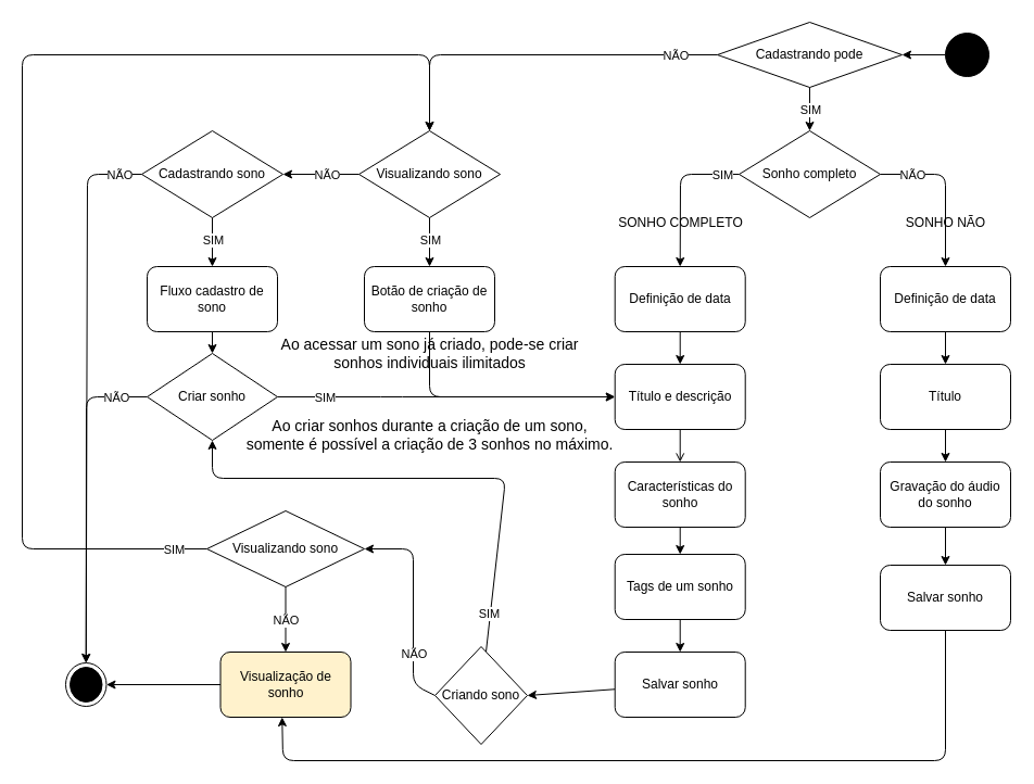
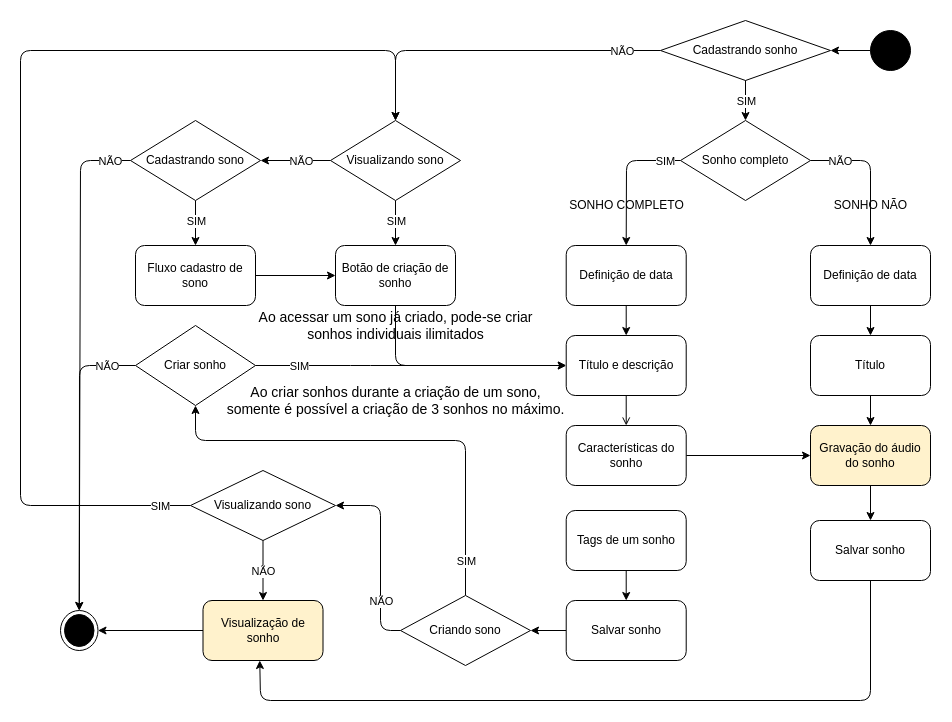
  <mxCell id="0" />
  <mxCell id="1" parent="0" />
  <mxCell id="2" style="edgeStyle=none;html=1;entryX=1;entryY=0.5;entryDx=0;entryDy=0;" parent="1" source="3" target="12" edge="1"><mxGeometry relative="1" as="geometry" /></mxCell>
  <mxCell id="3" value="" style="ellipse;fillColor=strokeColor;" parent="1" vertex="1"><mxGeometry x="870" y="30" width="40" height="40" as="geometry" /></mxCell>
  <mxCell id="4" style="edgeStyle=none;html=1;entryX=0.5;entryY=0;entryDx=0;entryDy=0;endArrow=open;" parent="1" source="5" target="7" edge="1"><mxGeometry relative="1" as="geometry" /></mxCell>
  <mxCell id="5" value="Título e descrição" style="rounded=1;whiteSpace=wrap;html=1;" parent="1" vertex="1"><mxGeometry x="565.71" y="335" width="120" height="60" as="geometry" /></mxCell>
- <mxCell id="6" style="edgeStyle=none;html=1;entryX=0.5;entryY=0;entryDx=0;entryDy=0;" parent="1" source="7" target="16" edge="1"><mxGeometry relative="1" as="geometry"><mxPoint x="625.71" y="515" as="targetPoint" /></mxGeometry></mxCell>
+ <mxCell id="6" style="edgeStyle=none;html=1;" parent="1" source="7" target="33" edge="1"><mxGeometry relative="1" as="geometry"><mxPoint x="625.71" y="515" as="targetPoint" /></mxGeometry></mxCell>
  <mxCell id="7" value="Características do sonho" style="rounded=1;whiteSpace=wrap;html=1;" parent="1" vertex="1"><mxGeometry x="565.71" y="425" width="120" height="60" as="geometry" /></mxCell>
  <mxCell id="8" style="edgeStyle=none;html=1;entryX=0.5;entryY=0;entryDx=0;entryDy=0;" parent="1" source="12" target="24" edge="1"><mxGeometry relative="1" as="geometry"><Array as="points"><mxPoint x="395" y="50" /></Array></mxGeometry></mxCell>
  <mxCell id="9" value="NÃO" style="edgeLabel;html=1;align=center;verticalAlign=middle;resizable=0;points=[];" parent="8" vertex="1" connectable="0"><mxGeometry x="-0.568" y="2" relative="1" as="geometry"><mxPoint x="33" y="-2" as="offset" /></mxGeometry></mxCell>
  <mxCell id="10" style="edgeStyle=none;html=1;entryX=0.5;entryY=0;entryDx=0;entryDy=0;" parent="1" source="12" target="29" edge="1"><mxGeometry relative="1" as="geometry"><Array as="points"><mxPoint x="745" y="70" /></Array></mxGeometry></mxCell>
  <mxCell id="11" value="SIM" style="edgeLabel;html=1;align=center;verticalAlign=middle;resizable=0;points=[];" parent="10" vertex="1" connectable="0"><mxGeometry x="0.368" y="-1" relative="1" as="geometry"><mxPoint x="1" y="-1" as="offset" /></mxGeometry></mxCell>
- <mxCell id="12" value="Cadastrando pode" style="rhombus;whiteSpace=wrap;html=1;" parent="1" vertex="1"><mxGeometry x="660" y="20" width="170" height="60" as="geometry" /></mxCell>
+ <mxCell id="12" value="Cadastrando sonho" style="rhombus;whiteSpace=wrap;html=1;" parent="1" vertex="1"><mxGeometry x="660" y="20" width="170" height="60" as="geometry" /></mxCell>
  <mxCell id="13" style="edgeStyle=none;html=1;entryX=0;entryY=0.5;entryDx=0;entryDy=0;exitX=0.5;exitY=1;exitDx=0;exitDy=0;" parent="1" source="14" target="5" edge="1"><mxGeometry relative="1" as="geometry"><mxPoint x="460" y="275" as="sourcePoint" /><Array as="points"><mxPoint x="395" y="365" /><mxPoint x="500" y="365" /></Array></mxGeometry></mxCell>
  <mxCell id="14" value="Botão de criação de sonho" style="rounded=1;whiteSpace=wrap;html=1;" parent="1" vertex="1"><mxGeometry x="335" y="245" width="120" height="60" as="geometry" /></mxCell>
  <mxCell id="15" style="edgeStyle=none;html=1;entryX=0.5;entryY=0;entryDx=0;entryDy=0;" edge="1" parent="1" source="16" target="18"><mxGeometry relative="1" as="geometry" /></mxCell>
  <mxCell id="16" value="Tags de um sonho" style="rounded=1;whiteSpace=wrap;html=1;" parent="1" vertex="1"><mxGeometry x="565.71" y="510" width="120" height="60" as="geometry" /></mxCell>
  <mxCell id="17" style="edgeStyle=none;html=1;entryX=1;entryY=0.5;entryDx=0;entryDy=0;" parent="1" source="18" target="58" edge="1"><mxGeometry relative="1" as="geometry" /></mxCell>
  <mxCell id="18" value="Salvar sonho" style="rounded=1;whiteSpace=wrap;html=1;" parent="1" vertex="1"><mxGeometry x="565.71" y="600" width="120" height="60" as="geometry" /></mxCell>
  <mxCell id="19" value="" style="ellipse;html=1;shape=endState;fillColor=strokeColor;" parent="1" vertex="1"><mxGeometry x="60" y="610" width="37.5" height="40" as="geometry" /></mxCell>
  <mxCell id="20" style="edgeStyle=none;html=1;entryX=0.5;entryY=0;entryDx=0;entryDy=0;" parent="1" source="24" target="14" edge="1"><mxGeometry relative="1" as="geometry" /></mxCell>
  <mxCell id="21" value="SIM" style="edgeLabel;html=1;align=center;verticalAlign=middle;resizable=0;points=[];" parent="20" vertex="1" connectable="0"><mxGeometry x="-0.429" y="1" relative="1" as="geometry"><mxPoint x="-1" y="7" as="offset" /></mxGeometry></mxCell>
  <mxCell id="22" style="edgeStyle=none;html=1;entryX=1;entryY=0.5;entryDx=0;entryDy=0;" parent="1" source="24" target="38" edge="1"><mxGeometry relative="1" as="geometry" /></mxCell>
  <mxCell id="23" value="NÃO" style="edgeLabel;html=1;align=center;verticalAlign=middle;resizable=0;points=[];" parent="22" vertex="1" connectable="0"><mxGeometry x="-0.35" y="3" relative="1" as="geometry"><mxPoint x="-7" y="-3" as="offset" /></mxGeometry></mxCell>
  <mxCell id="24" value="Visualizando sono" style="rhombus;whiteSpace=wrap;html=1;" parent="1" vertex="1"><mxGeometry x="330" y="120" width="130" height="80" as="geometry" /></mxCell>
  <mxCell id="25" style="edgeStyle=none;html=1;entryX=0.5;entryY=0;entryDx=0;entryDy=0;" parent="1" source="29" target="52" edge="1"><mxGeometry relative="1" as="geometry"><mxPoint x="820" y="210" as="targetPoint" /><Array as="points"><mxPoint x="870" y="160" /></Array></mxGeometry></mxCell>
  <mxCell id="26" value="NÃO" style="edgeLabel;html=1;align=center;verticalAlign=middle;resizable=0;points=[];" parent="25" vertex="1" connectable="0"><mxGeometry x="-0.515" y="-1" relative="1" as="geometry"><mxPoint x="-6" y="-1" as="offset" /></mxGeometry></mxCell>
  <mxCell id="27" style="edgeStyle=none;html=1;entryX=0.5;entryY=0;entryDx=0;entryDy=0;" parent="1" source="29" target="50" edge="1"><mxGeometry relative="1" as="geometry"><mxPoint x="610" y="240" as="targetPoint" /><Array as="points"><mxPoint x="626" y="160" /></Array></mxGeometry></mxCell>
  <mxCell id="28" value="SIM" style="edgeLabel;html=1;align=center;verticalAlign=middle;resizable=0;points=[];" parent="27" vertex="1" connectable="0"><mxGeometry x="-0.448" y="-1" relative="1" as="geometry"><mxPoint x="22" y="1" as="offset" /></mxGeometry></mxCell>
  <mxCell id="29" value="Sonho completo" style="rhombus;whiteSpace=wrap;html=1;" parent="1" vertex="1"><mxGeometry x="680" y="120" width="130" height="80" as="geometry" /></mxCell>
  <mxCell id="30" style="edgeStyle=none;html=1;entryX=0.5;entryY=0;entryDx=0;entryDy=0;" parent="1" source="31" target="33" edge="1"><mxGeometry relative="1" as="geometry" /></mxCell>
  <mxCell id="31" value="Título" style="rounded=1;whiteSpace=wrap;html=1;" parent="1" vertex="1"><mxGeometry x="810" y="335" width="120" height="60" as="geometry" /></mxCell>
  <mxCell id="32" style="edgeStyle=none;html=1;entryX=0.5;entryY=0;entryDx=0;entryDy=0;" edge="1" parent="1" source="33" target="65"><mxGeometry relative="1" as="geometry" /></mxCell>
- <mxCell id="33" value="Gravação do áudio do sonho" style="rounded=1;whiteSpace=wrap;html=1;" parent="1" vertex="1"><mxGeometry x="810" y="425" width="120" height="60" as="geometry" /></mxCell>
+ <mxCell id="33" value="Gravação do áudio do sonho" style="rounded=1;whiteSpace=wrap;html=1;fillColor=#fff2cc;" parent="1" vertex="1"><mxGeometry x="810" y="425" width="120" height="60" as="geometry" /></mxCell>
  <mxCell id="34" style="edgeStyle=none;html=1;entryX=0.5;entryY=0;entryDx=0;entryDy=0;" parent="1" source="38" target="19" edge="1"><mxGeometry relative="1" as="geometry"><mxPoint x="70" y="720" as="targetPoint" /><Array as="points"><mxPoint x="80" y="160" /></Array></mxGeometry></mxCell>
  <mxCell id="35" value="NÃO" style="edgeLabel;html=1;align=center;verticalAlign=middle;resizable=0;points=[];" parent="34" vertex="1" connectable="0"><mxGeometry x="-0.436" y="1" relative="1" as="geometry"><mxPoint x="29" y="-91" as="offset" /></mxGeometry></mxCell>
  <mxCell id="36" style="edgeStyle=none;html=1;entryX=0.5;entryY=0;entryDx=0;entryDy=0;" parent="1" source="38" target="40" edge="1"><mxGeometry relative="1" as="geometry" /></mxCell>
  <mxCell id="37" value="SIM" style="edgeLabel;html=1;align=center;verticalAlign=middle;resizable=0;points=[];" parent="36" vertex="1" connectable="0"><mxGeometry x="-0.423" y="-4" relative="1" as="geometry"><mxPoint x="4" y="7" as="offset" /></mxGeometry></mxCell>
  <mxCell id="38" value="Cadastrando sono" style="rhombus;whiteSpace=wrap;html=1;" parent="1" vertex="1"><mxGeometry x="130" y="120" width="130" height="80" as="geometry" /></mxCell>
- <mxCell id="39" style="edgeStyle=none;html=1;entryX=0.5;entryY=0;entryDx=0;entryDy=0;" parent="1" source="40" target="45" edge="1"><mxGeometry relative="1" as="geometry" /></mxCell>
+ <mxCell id="39" style="edgeStyle=none;html=1;" parent="1" source="40" target="14" edge="1"><mxGeometry relative="1" as="geometry" /></mxCell>
  <mxCell id="40" value="Fluxo cadastro de sono" style="rounded=1;whiteSpace=wrap;html=1;" parent="1" vertex="1"><mxGeometry x="135" y="245" width="120" height="60" as="geometry" /></mxCell>
  <mxCell id="41" style="edgeStyle=none;html=1;entryX=0.5;entryY=0;entryDx=0;entryDy=0;" parent="1" source="45" target="19" edge="1"><mxGeometry relative="1" as="geometry"><Array as="points"><mxPoint x="79" y="365" /></Array><mxPoint x="90" y="595" as="targetPoint" /></mxGeometry></mxCell>
  <mxCell id="42" value="NÃO" style="edgeLabel;html=1;align=center;verticalAlign=middle;resizable=0;points=[];" parent="41" vertex="1" connectable="0"><mxGeometry x="-0.852" y="-2" relative="1" as="geometry"><mxPoint x="-7" y="2" as="offset" /></mxGeometry></mxCell>
  <mxCell id="43" style="edgeStyle=none;html=1;entryX=0;entryY=0.5;entryDx=0;entryDy=0;" parent="1" source="45" target="5" edge="1"><mxGeometry relative="1" as="geometry"><mxPoint x="530" y="365" as="targetPoint" /><Array as="points"><mxPoint x="360" y="365" /></Array></mxGeometry></mxCell>
  <mxCell id="44" value="SIM" style="edgeLabel;html=1;align=center;verticalAlign=middle;resizable=0;points=[];" parent="43" vertex="1" connectable="0"><mxGeometry x="-0.436" y="1" relative="1" as="geometry"><mxPoint x="-45" y="1" as="offset" /></mxGeometry></mxCell>
  <mxCell id="45" value="Criar sonho" style="rhombus;whiteSpace=wrap;html=1;" parent="1" vertex="1"><mxGeometry x="135" y="325" width="120" height="80" as="geometry" /></mxCell>
  <mxCell id="46" value="&lt;font style=&quot;font-size: 14px;&quot;&gt;Ao criar sonhos durante a criação de um sono,&lt;br&gt;somente é possível a criação de 3 sonhos no máximo.&lt;/font&gt;" style="text;html=1;align=center;verticalAlign=middle;resizable=0;points=[];autosize=1;strokeColor=none;fillColor=none;" parent="1" vertex="1"><mxGeometry x="215" y="375" width="360" height="50" as="geometry" /></mxCell>
  <mxCell id="47" value="SONHO NÃO" style="text;html=1;align=center;verticalAlign=middle;resizable=0;points=[];autosize=1;strokeColor=none;fillColor=none;" parent="1" vertex="1"><mxGeometry x="810" y="190" width="120" height="30" as="geometry" /></mxCell>
  <mxCell id="48" value="SONHO COMPLETO" style="text;html=1;align=center;verticalAlign=middle;resizable=0;points=[];autosize=1;strokeColor=none;fillColor=none;" parent="1" vertex="1"><mxGeometry x="555.71" y="190" width="140" height="30" as="geometry" /></mxCell>
  <mxCell id="49" style="edgeStyle=none;html=1;entryX=0.5;entryY=0;entryDx=0;entryDy=0;" parent="1" source="50" target="5" edge="1"><mxGeometry relative="1" as="geometry" /></mxCell>
  <mxCell id="50" value="Definição de data" style="rounded=1;whiteSpace=wrap;html=1;" parent="1" vertex="1"><mxGeometry x="565.71" y="245" width="120" height="60" as="geometry" /></mxCell>
  <mxCell id="51" style="edgeStyle=none;html=1;entryX=0.5;entryY=0;entryDx=0;entryDy=0;" parent="1" source="52" target="31" edge="1"><mxGeometry relative="1" as="geometry" /></mxCell>
  <mxCell id="52" value="Definição de data" style="rounded=1;whiteSpace=wrap;html=1;" parent="1" vertex="1"><mxGeometry x="810" y="245" width="120" height="60" as="geometry" /></mxCell>
  <mxCell id="53" value="&lt;font style=&quot;font-size: 14px;&quot;&gt;Ao acessar um sono já criado, pode-se criar&lt;br&gt;sonhos individuais ilimitados&lt;/font&gt;" style="text;html=1;align=center;verticalAlign=middle;resizable=0;points=[];autosize=1;strokeColor=none;fillColor=none;" parent="1" vertex="1"><mxGeometry x="245" y="300" width="300" height="50" as="geometry" /></mxCell>
  <mxCell id="54" style="edgeStyle=none;html=1;entryX=0.5;entryY=1;entryDx=0;entryDy=0;" parent="1" source="58" target="45" edge="1"><mxGeometry relative="1" as="geometry"><Array as="points"><mxPoint x="465" y="440" /><mxPoint x="195" y="440" /></Array></mxGeometry></mxCell>
  <mxCell id="55" value="SIM" style="edgeLabel;html=1;align=center;verticalAlign=middle;resizable=0;points=[];" parent="54" vertex="1" connectable="0"><mxGeometry x="-0.894" y="-1" relative="1" as="geometry"><mxPoint x="-1" y="-11" as="offset" /></mxGeometry></mxCell>
  <mxCell id="56" style="edgeStyle=none;html=1;entryX=1;entryY=0.5;entryDx=0;entryDy=0;exitX=0;exitY=0.5;exitDx=0;exitDy=0;" parent="1" source="58" target="63" edge="1"><mxGeometry relative="1" as="geometry"><Array as="points"><mxPoint x="380" y="630" /><mxPoint x="380" y="505" /></Array></mxGeometry></mxCell>
  <mxCell id="57" value="NÃO" style="edgeLabel;html=1;align=center;verticalAlign=middle;resizable=0;points=[];" parent="56" vertex="1" connectable="0"><mxGeometry x="-0.525" y="2" relative="1" as="geometry"><mxPoint x="2" y="-5" as="offset" /></mxGeometry></mxCell>
- <mxCell id="58" value="Criando sono" style="rhombus;whiteSpace=wrap;html=1;" parent="1" vertex="1"><mxGeometry x="400" y="595" width="85" height="90" as="geometry" /></mxCell>
+ <mxCell id="58" value="Criando sono" style="rhombus;whiteSpace=wrap;html=1;" parent="1" vertex="1"><mxGeometry x="400" y="595" width="130" height="70" as="geometry" /></mxCell>
  <mxCell id="59" style="edgeStyle=none;html=1;entryX=0.5;entryY=0;entryDx=0;entryDy=0;" parent="1" source="63" target="67" edge="1"><mxGeometry relative="1" as="geometry"><mxPoint x="130" y="550" as="targetPoint" /></mxGeometry></mxCell>
  <mxCell id="60" value="NÃO" style="edgeLabel;html=1;align=center;verticalAlign=middle;resizable=0;points=[];" parent="59" vertex="1" connectable="0"><mxGeometry x="-0.334" relative="1" as="geometry"><mxPoint y="10" as="offset" /></mxGeometry></mxCell>
  <mxCell id="61" style="edgeStyle=none;html=1;entryX=0.5;entryY=0;entryDx=0;entryDy=0;exitX=0;exitY=0.5;exitDx=0;exitDy=0;" parent="1" source="63" target="24" edge="1"><mxGeometry relative="1" as="geometry"><Array as="points"><mxPoint x="20" y="505" /><mxPoint x="20" y="50" /><mxPoint x="395" y="50" /></Array></mxGeometry></mxCell>
  <mxCell id="62" value="SIM" style="edgeLabel;html=1;align=center;verticalAlign=middle;resizable=0;points=[];" parent="61" vertex="1" connectable="0"><mxGeometry x="-0.96" y="1" relative="1" as="geometry"><mxPoint x="-10" y="-1" as="offset" /></mxGeometry></mxCell>
  <mxCell id="63" value="Visualizando sono" style="rhombus;whiteSpace=wrap;html=1;" parent="1" vertex="1"><mxGeometry x="190" y="470" width="145" height="70" as="geometry" /></mxCell>
  <mxCell id="64" style="edgeStyle=none;html=1;entryX=0.473;entryY=1;entryDx=0;entryDy=0;entryPerimeter=0;" edge="1" parent="1" source="65" target="67"><mxGeometry relative="1" as="geometry"><Array as="points"><mxPoint x="870" y="700" /><mxPoint x="260" y="700" /></Array></mxGeometry></mxCell>
  <mxCell id="65" value="Salvar sonho" style="rounded=1;whiteSpace=wrap;html=1;" vertex="1" parent="1"><mxGeometry x="810" y="520" width="120" height="60" as="geometry" /></mxCell>
  <mxCell id="66" style="edgeStyle=none;html=1;entryX=1;entryY=0.5;entryDx=0;entryDy=0;" edge="1" parent="1" source="67" target="19"><mxGeometry relative="1" as="geometry" /></mxCell>
  <mxCell id="67" value="Visualização de&lt;br&gt;sonho" style="rounded=1;whiteSpace=wrap;html=1;fillColor=#fff2cc;" vertex="1" parent="1"><mxGeometry x="202.5" y="600" width="120" height="60" as="geometry" /></mxCell>
